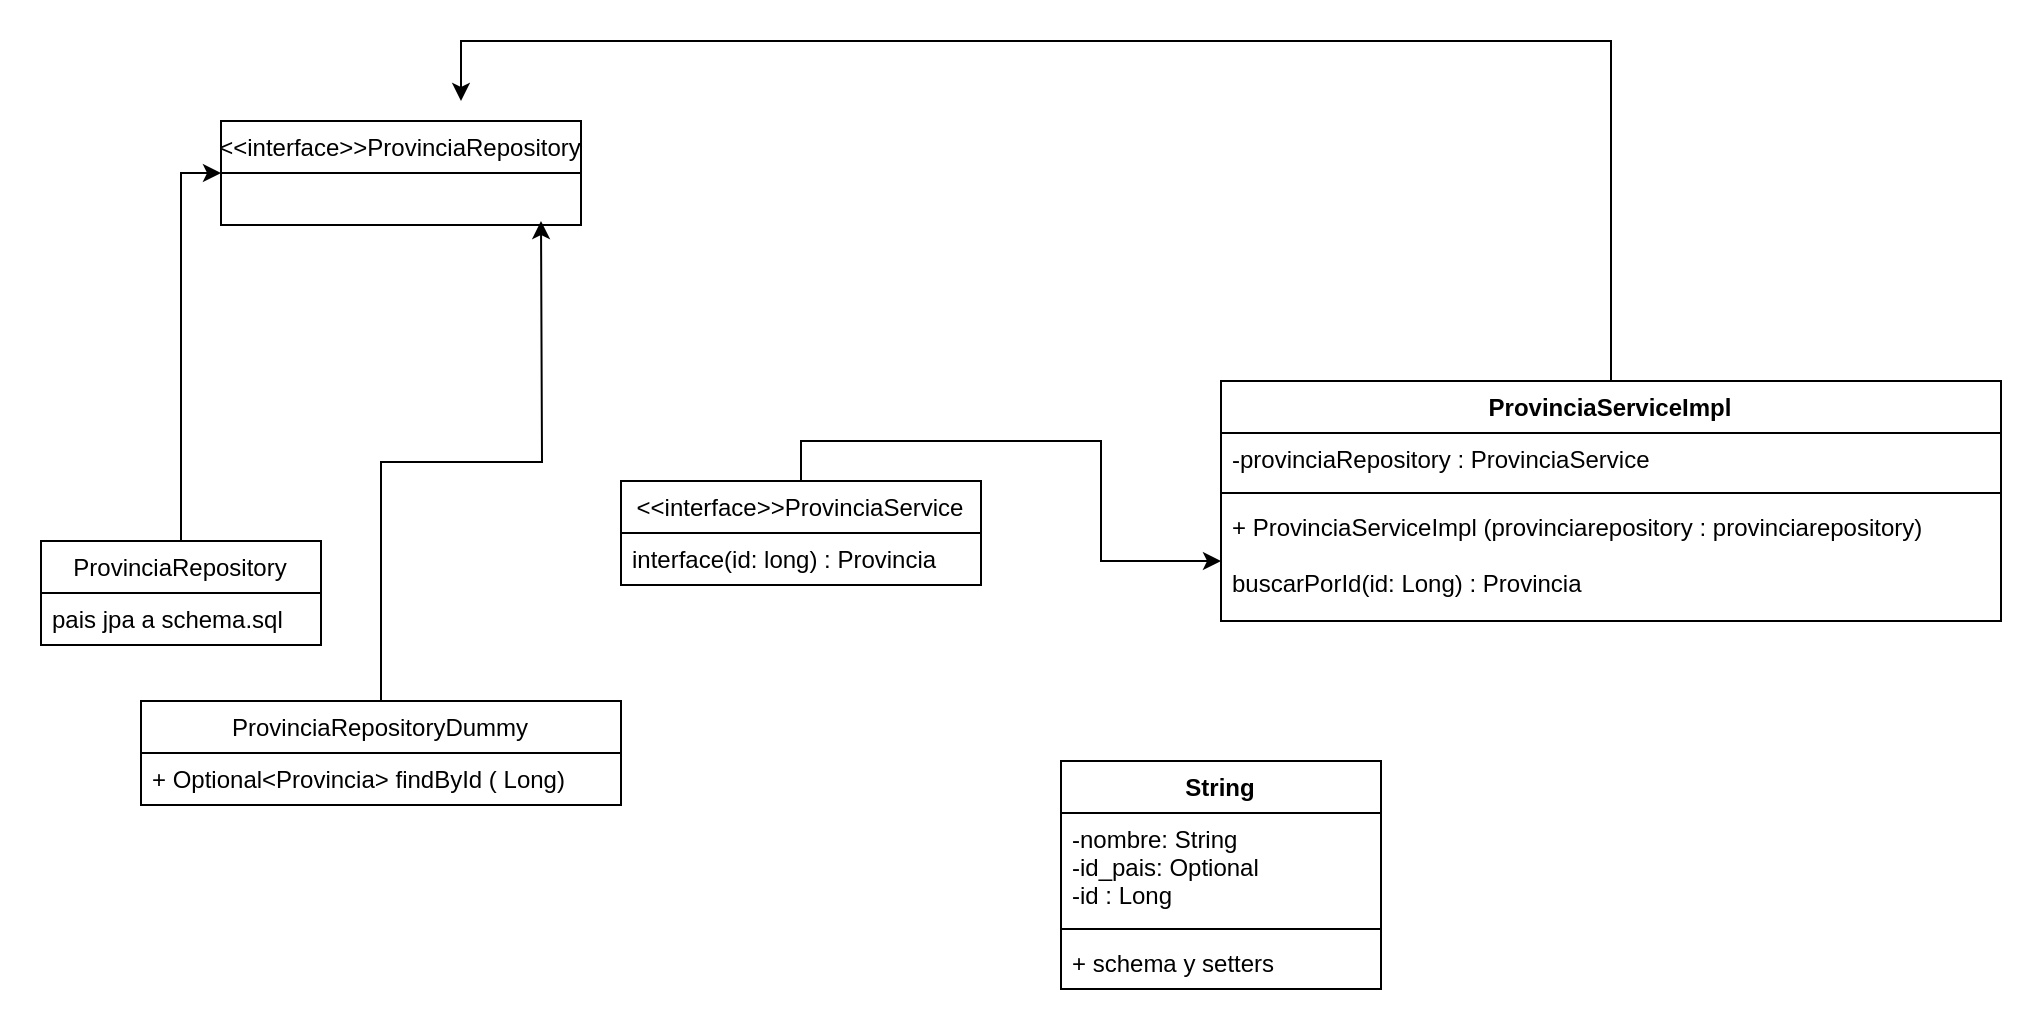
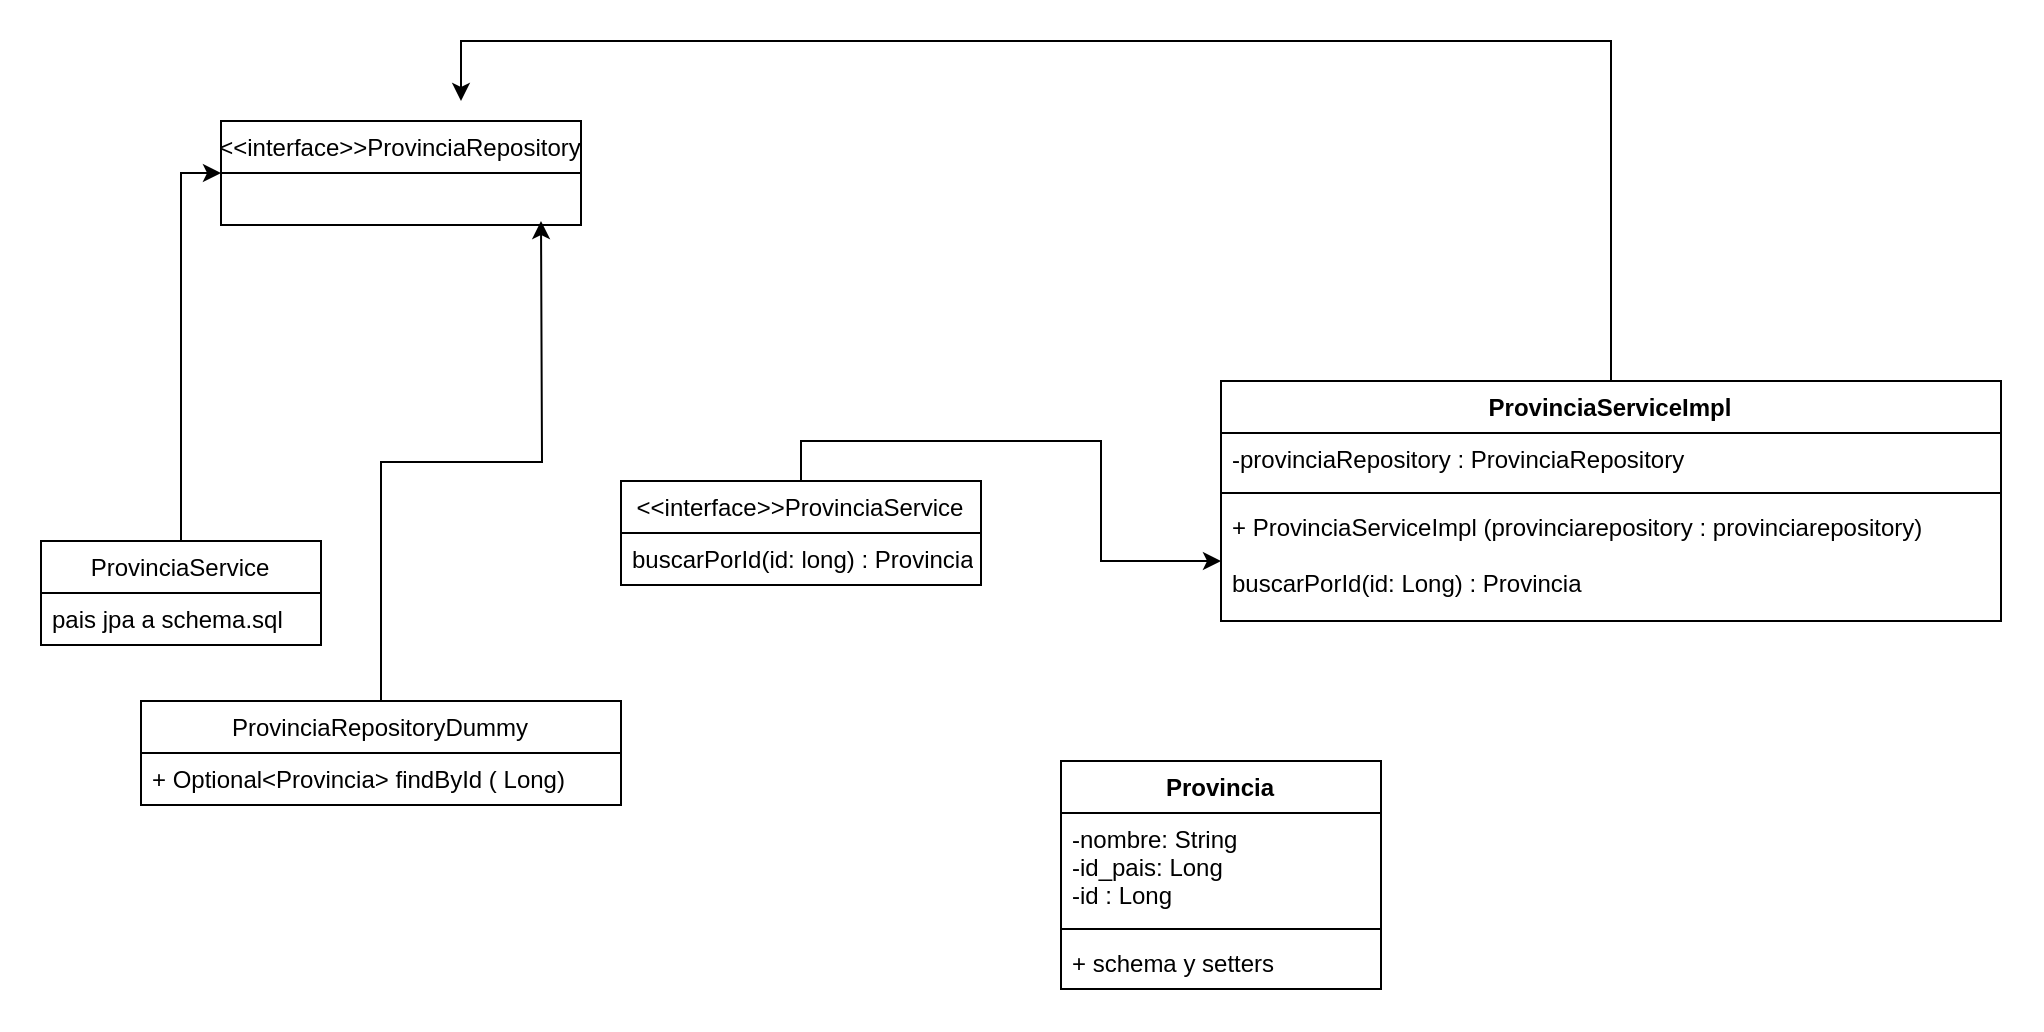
  <mxCell id="0" />
  <mxCell id="1" parent="0" />
- <mxCell id="2" value="String" style="swimlane;fontStyle=1;align=center;verticalAlign=top;childLayout=stackLayout;horizontal=1;startSize=26;horizontalStack=0;resizeParent=1;resizeParentMax=0;resizeLast=0;collapsible=1;marginBottom=0;" vertex="1" parent="1"><mxGeometry x="530" y="380" width="160" height="114" as="geometry" /></mxCell>
- <mxCell id="3" value="-nombre: String&#10;-id_pais: Optional&#10;-id : Long" style="text;strokeColor=none;fillColor=none;align=left;verticalAlign=top;spacingLeft=4;spacingRight=4;overflow=hidden;rotatable=0;points=[[0,0.5],[1,0.5]];portConstraint=eastwest;" vertex="1" parent="2"><mxGeometry y="26" width="160" height="54" as="geometry" /></mxCell>
+ <mxCell id="2" value="Provincia" style="swimlane;fontStyle=1;align=center;verticalAlign=top;childLayout=stackLayout;horizontal=1;startSize=26;horizontalStack=0;resizeParent=1;resizeParentMax=0;resizeLast=0;collapsible=1;marginBottom=0;" vertex="1" parent="1"><mxGeometry x="530" y="380" width="160" height="114" as="geometry" /></mxCell>
+ <mxCell id="3" value="-nombre: String&#10;-id_pais: Long&#10;-id : Long" style="text;strokeColor=none;fillColor=none;align=left;verticalAlign=top;spacingLeft=4;spacingRight=4;overflow=hidden;rotatable=0;points=[[0,0.5],[1,0.5]];portConstraint=eastwest;" vertex="1" parent="2"><mxGeometry y="26" width="160" height="54" as="geometry" /></mxCell>
  <mxCell id="4" value="" style="line;strokeWidth=1;fillColor=none;align=left;verticalAlign=middle;spacingTop=-1;spacingLeft=3;spacingRight=3;rotatable=0;labelPosition=right;points=[];portConstraint=eastwest;" vertex="1" parent="2"><mxGeometry y="80" width="160" height="8" as="geometry" /></mxCell>
  <mxCell id="5" value="+ schema y setters" style="text;strokeColor=none;fillColor=none;align=left;verticalAlign=top;spacingLeft=4;spacingRight=4;overflow=hidden;rotatable=0;points=[[0,0.5],[1,0.5]];portConstraint=eastwest;" vertex="1" parent="2"><mxGeometry y="88" width="160" height="26" as="geometry" /></mxCell>
  <mxCell id="6" style="edgeStyle=orthogonalEdgeStyle;rounded=0;orthogonalLoop=1;jettySize=auto;html=1;exitX=0.5;exitY=0;exitDx=0;exitDy=0;" edge="1" parent="1" source="7" target="13"><mxGeometry relative="1" as="geometry" /></mxCell>
  <mxCell id="7" value="&lt;&lt;interface&gt;&gt;ProvinciaService" style="swimlane;fontStyle=0;childLayout=stackLayout;horizontal=1;startSize=26;fillColor=none;horizontalStack=0;resizeParent=1;resizeParentMax=0;resizeLast=0;collapsible=1;marginBottom=0;" vertex="1" parent="1"><mxGeometry x="310" y="240" width="180" height="52" as="geometry" /></mxCell>
- <mxCell id="8" value="interface(id: long) : Provincia&#10;" style="text;strokeColor=none;fillColor=none;align=left;verticalAlign=top;spacingLeft=4;spacingRight=4;overflow=hidden;rotatable=0;points=[[0,0.5],[1,0.5]];portConstraint=eastwest;" vertex="1" parent="7"><mxGeometry y="26" width="180" height="26" as="geometry" /></mxCell>
+ <mxCell id="8" value="buscarPorId(id: long) : Provincia&#10;" style="text;strokeColor=none;fillColor=none;align=left;verticalAlign=top;spacingLeft=4;spacingRight=4;overflow=hidden;rotatable=0;points=[[0,0.5],[1,0.5]];portConstraint=eastwest;" vertex="1" parent="7"><mxGeometry y="26" width="180" height="26" as="geometry" /></mxCell>
  <mxCell id="9" style="edgeStyle=orthogonalEdgeStyle;rounded=0;orthogonalLoop=1;jettySize=auto;html=1;" edge="1" parent="1" source="10"><mxGeometry relative="1" as="geometry"><mxPoint x="230" y="50" as="targetPoint" /><Array as="points"><mxPoint x="805" y="20" /><mxPoint x="230" y="20" /></Array></mxGeometry></mxCell>
  <mxCell id="10" value="ProvinciaServiceImpl" style="swimlane;fontStyle=1;align=center;verticalAlign=top;childLayout=stackLayout;horizontal=1;startSize=26;horizontalStack=0;resizeParent=1;resizeParentMax=0;resizeLast=0;collapsible=1;marginBottom=0;" vertex="1" parent="1"><mxGeometry x="610" y="190" width="390" height="120" as="geometry" /></mxCell>
- <mxCell id="11" value="-provinciaRepository : ProvinciaService" style="text;strokeColor=none;fillColor=none;align=left;verticalAlign=top;spacingLeft=4;spacingRight=4;overflow=hidden;rotatable=0;points=[[0,0.5],[1,0.5]];portConstraint=eastwest;" vertex="1" parent="10"><mxGeometry y="26" width="390" height="26" as="geometry" /></mxCell>
+ <mxCell id="11" value="-provinciaRepository : ProvinciaRepository" style="text;strokeColor=none;fillColor=none;align=left;verticalAlign=top;spacingLeft=4;spacingRight=4;overflow=hidden;rotatable=0;points=[[0,0.5],[1,0.5]];portConstraint=eastwest;" vertex="1" parent="10"><mxGeometry y="26" width="390" height="26" as="geometry" /></mxCell>
  <mxCell id="12" value="" style="line;strokeWidth=1;fillColor=none;align=left;verticalAlign=middle;spacingTop=-1;spacingLeft=3;spacingRight=3;rotatable=0;labelPosition=right;points=[];portConstraint=eastwest;" vertex="1" parent="10"><mxGeometry y="52" width="390" height="8" as="geometry" /></mxCell>
  <mxCell id="13" value="+ ProvinciaServiceImpl (provinciarepository : provinciarepository)&#10;&#10;buscarPorId(id: Long) : Provincia&#10;" style="text;strokeColor=none;fillColor=none;align=left;verticalAlign=top;spacingLeft=4;spacingRight=4;overflow=hidden;rotatable=0;points=[[0,0.5],[1,0.5]];portConstraint=eastwest;" vertex="1" parent="10"><mxGeometry y="60" width="390" height="60" as="geometry" /></mxCell>
  <mxCell id="14" value="&lt;&lt;interface&gt;&gt;ProvinciaRepository" style="swimlane;fontStyle=0;childLayout=stackLayout;horizontal=1;startSize=26;fillColor=none;horizontalStack=0;resizeParent=1;resizeParentMax=0;resizeLast=0;collapsible=1;marginBottom=0;" vertex="1" parent="1"><mxGeometry x="110" y="60" width="180" height="52" as="geometry" /></mxCell>
  <mxCell id="15" style="edgeStyle=orthogonalEdgeStyle;rounded=0;orthogonalLoop=1;jettySize=auto;html=1;" edge="1" parent="1" source="16"><mxGeometry relative="1" as="geometry"><mxPoint x="270" y="110" as="targetPoint" /></mxGeometry></mxCell>
  <mxCell id="16" value="ProvinciaRepositoryDummy" style="swimlane;fontStyle=0;childLayout=stackLayout;horizontal=1;startSize=26;fillColor=none;horizontalStack=0;resizeParent=1;resizeParentMax=0;resizeLast=0;collapsible=1;marginBottom=0;" vertex="1" parent="1"><mxGeometry x="70" y="350" width="240" height="52" as="geometry" /></mxCell>
  <mxCell id="17" value="+ Optional&lt;Provincia&gt; findById ( Long)" style="text;strokeColor=none;fillColor=none;align=left;verticalAlign=top;spacingLeft=4;spacingRight=4;overflow=hidden;rotatable=0;points=[[0,0.5],[1,0.5]];portConstraint=eastwest;" vertex="1" parent="16"><mxGeometry y="26" width="240" height="26" as="geometry" /></mxCell>
  <mxCell id="18" style="edgeStyle=orthogonalEdgeStyle;rounded=0;orthogonalLoop=1;jettySize=auto;html=1;entryX=0;entryY=0.5;entryDx=0;entryDy=0;" edge="1" parent="1" source="19" target="14"><mxGeometry relative="1" as="geometry" /></mxCell>
- <mxCell id="19" value="ProvinciaRepository" style="swimlane;fontStyle=0;childLayout=stackLayout;horizontal=1;startSize=26;fillColor=none;horizontalStack=0;resizeParent=1;resizeParentMax=0;resizeLast=0;collapsible=1;marginBottom=0;" vertex="1" parent="1"><mxGeometry x="20" y="270" width="140" height="52" as="geometry" /></mxCell>
+ <mxCell id="19" value="ProvinciaService" style="swimlane;fontStyle=0;childLayout=stackLayout;horizontal=1;startSize=26;fillColor=none;horizontalStack=0;resizeParent=1;resizeParentMax=0;resizeLast=0;collapsible=1;marginBottom=0;" vertex="1" parent="1"><mxGeometry x="20" y="270" width="140" height="52" as="geometry" /></mxCell>
  <mxCell id="20" value="pais jpa a schema.sql" style="text;strokeColor=none;fillColor=none;align=left;verticalAlign=top;spacingLeft=4;spacingRight=4;overflow=hidden;rotatable=0;points=[[0,0.5],[1,0.5]];portConstraint=eastwest;" vertex="1" parent="19"><mxGeometry y="26" width="140" height="26" as="geometry" /></mxCell>
